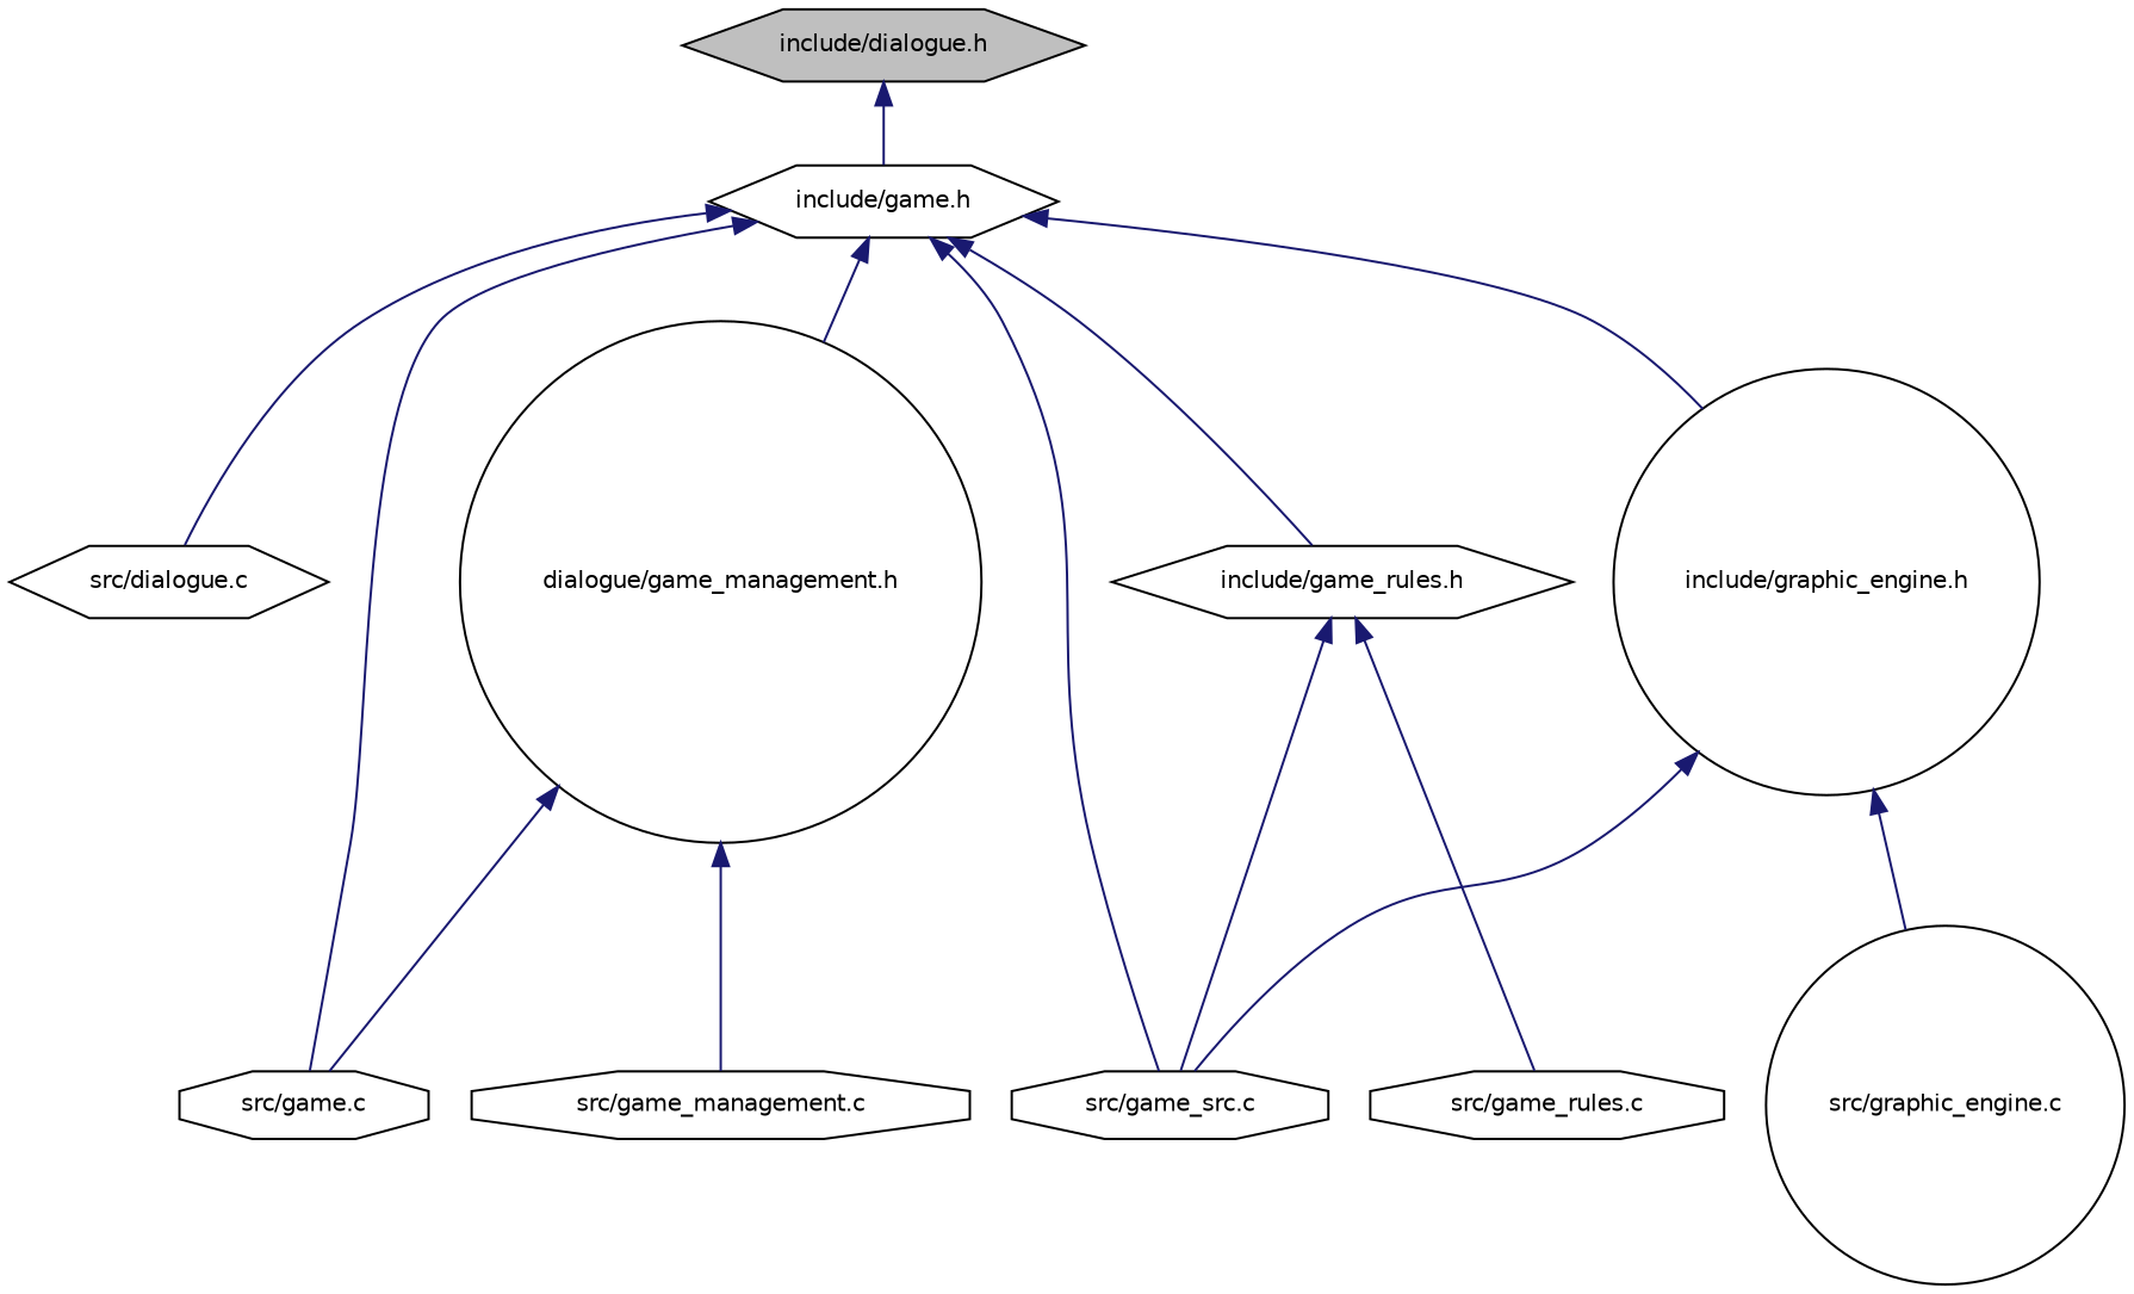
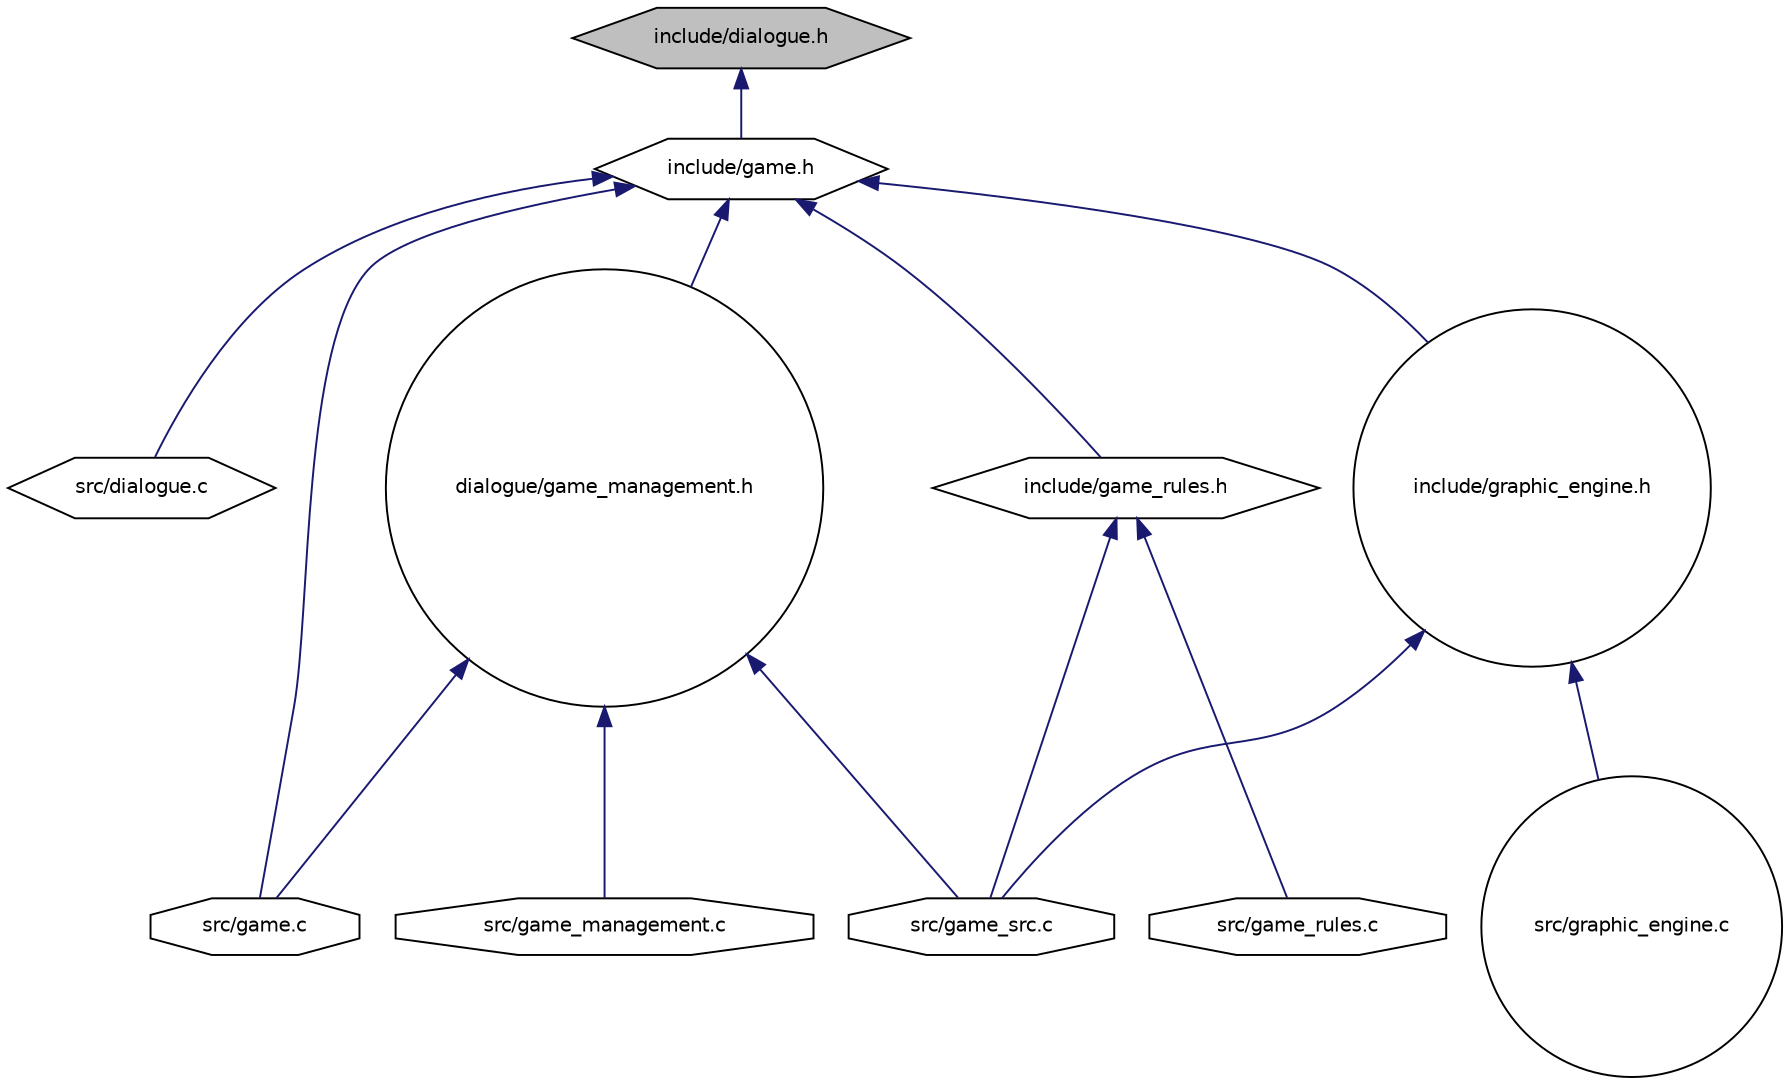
  digraph {
    fontname="DejaVu Sans"
    node [color=black fillcolor=white fontname="DejaVu Sans" fontsize=10 shape=hexagon style=filled]
    edge [color=midnightblue dir=back fontname="DejaVu Sans" fontsize=10 labelfontname=Helvetica labelfontsize=10 style=solid]
    n1 [fillcolor=grey75 fontcolor=black height=0.2 label="include/dialogue.h" width=0.4]
    n2 [height=0.2 label="include/game.h" width=0.4]
    n3 [height=0.2 label="src/dialogue.c" width=0.4]
    n4 [height=0.2 label="src/game.c" shape=octagon width=0.4]
    n5 [height=0.2 label="src/game_src.c" shape=octagon width=0.4]
    n6 [height=0.2 label="dialogue/game_management.h" shape=circle width=0.4]
    n7 [height=0.2 label="include/game_rules.h" width=0.4]
    n8 [height=0.2 label="include/graphic_engine.h" shape=circle width=0.4]
    n9 [height=0.2 label="src/game_management.c" shape=octagon width=0.4]
    n10 [height=0.2 label="src/game_rules.c" shape=octagon width=0.4]
    n11 [height=0.2 label="src/graphic_engine.c" shape=circle width=0.4]
    n1 -> n2
    n2 -> n3
    n2 -> n4
-   n2 -> n5
+   n6 -> n5
    n2 -> n6
    n2 -> n7
    n2 -> n8
    n6 -> n4
    n6 -> n9
    n7 -> n5
    n7 -> n10
    n8 -> n5
    n8 -> n11
  }
